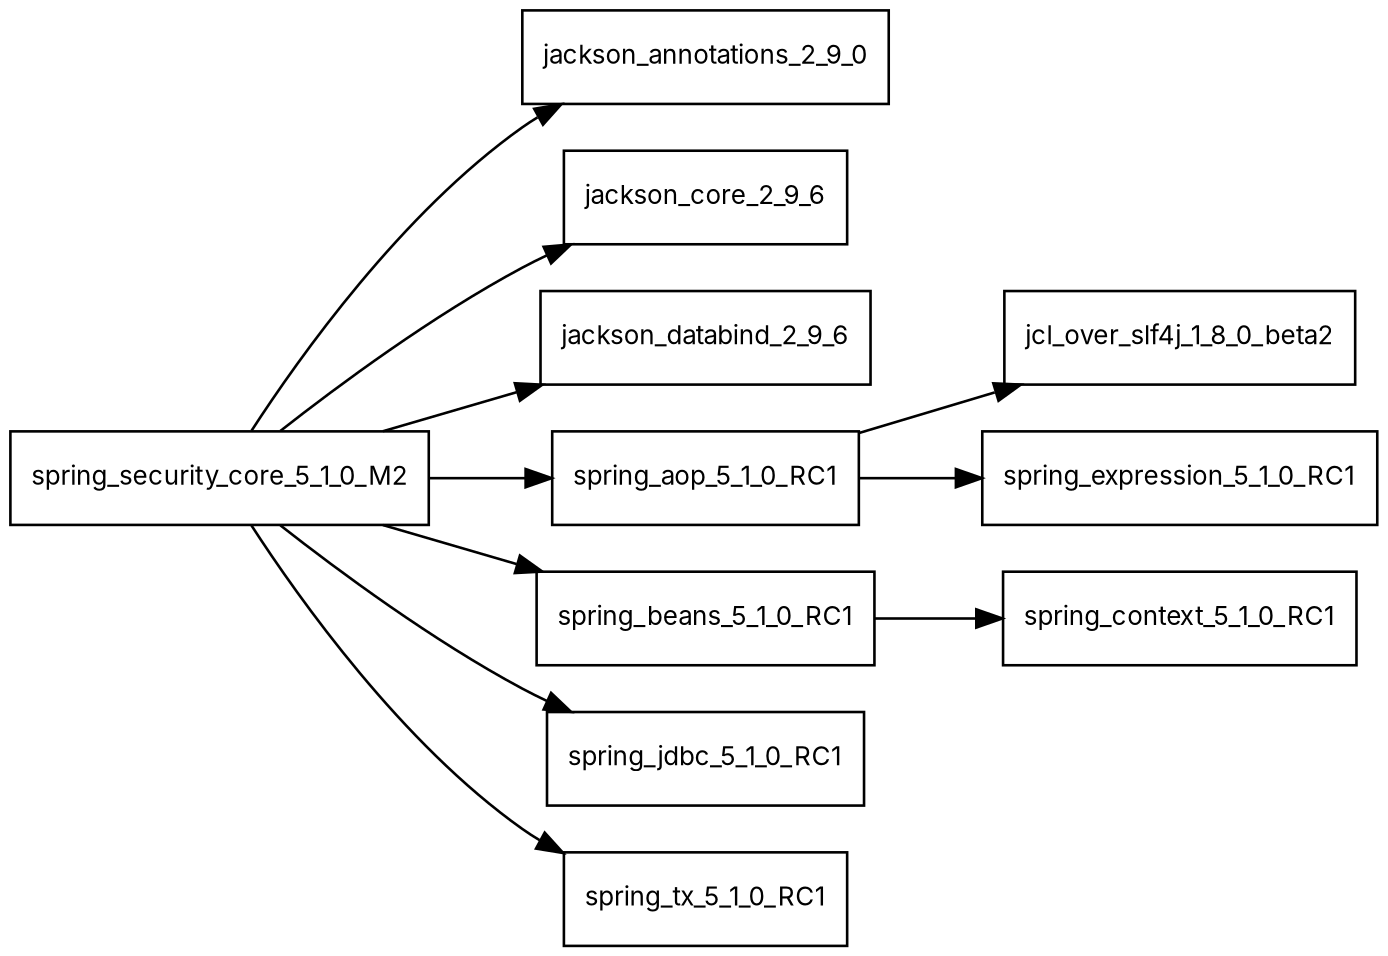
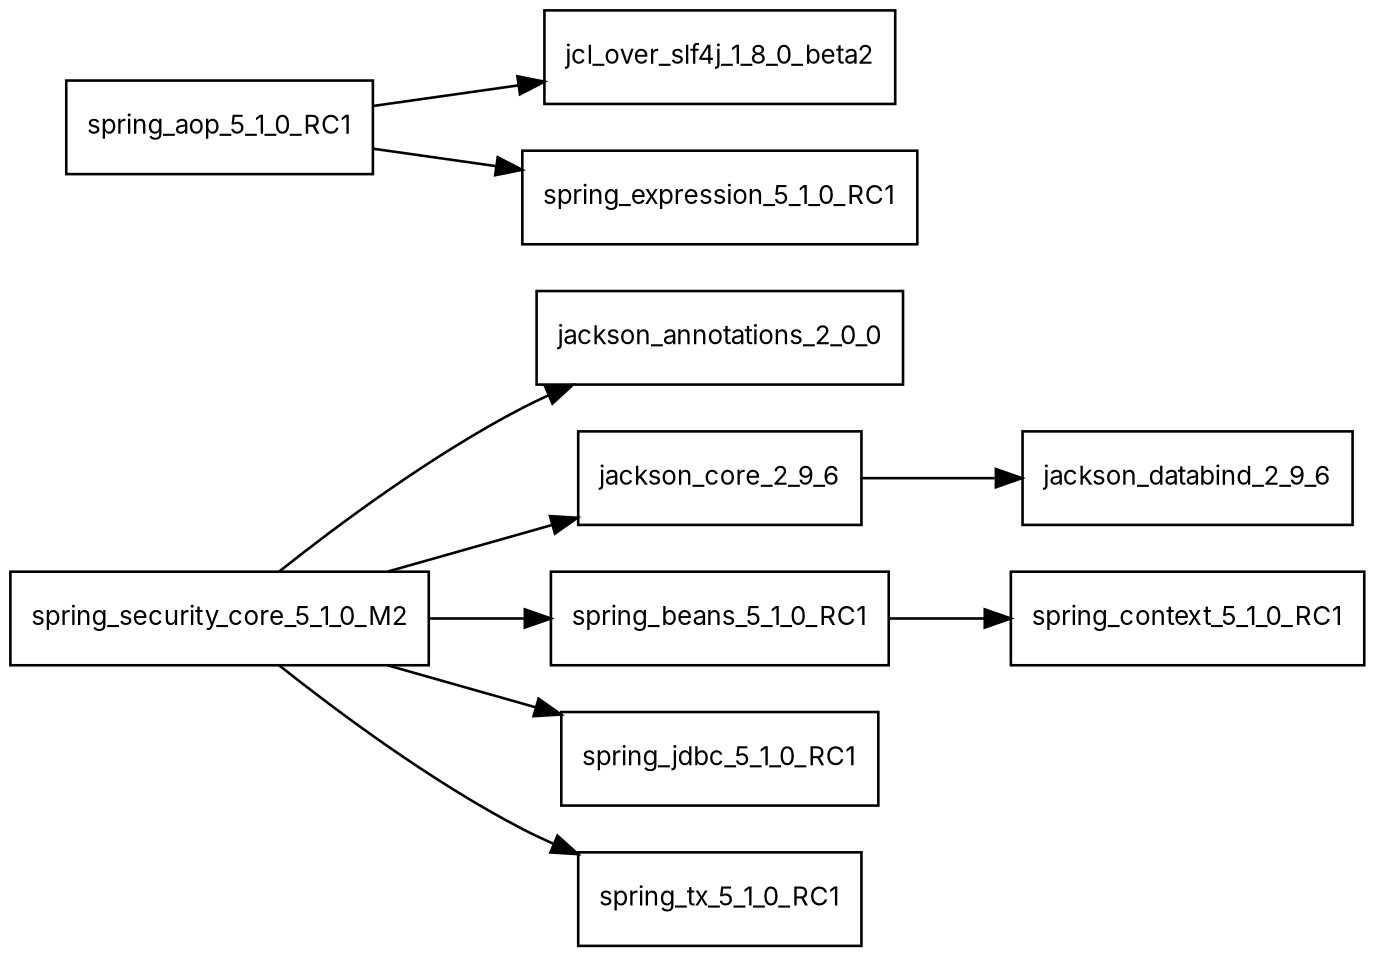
  digraph {
    fontname=Inter
    rankdir=LR
    node [fontname=Inter fontsize=10.0 shape=box]
    edge [fontname=Inter]
    spring_security_core_5_1_0_M2
-   jackson_annotations_2_9_0
+   jackson_annotations_2_9_0 [label=jackson_annotations_2_0_0]
    jackson_core_2_9_6
    jackson_databind_2_9_6
    spring_aop_5_1_0_RC1
    spring_beans_5_1_0_RC1
    spring_jdbc_5_1_0_RC1
    spring_tx_5_1_0_RC1
    jcl_over_slf4j_1_8_0_beta2
    spring_expression_5_1_0_RC1
    spring_context_5_1_0_RC1
    spring_security_core_5_1_0_M2 -> jackson_annotations_2_9_0
    spring_security_core_5_1_0_M2 -> jackson_core_2_9_6
-   spring_security_core_5_1_0_M2 -> jackson_databind_2_9_6
-   spring_security_core_5_1_0_M2 -> spring_aop_5_1_0_RC1
+   jackson_core_2_9_6 -> jackson_databind_2_9_6
    spring_security_core_5_1_0_M2 -> spring_beans_5_1_0_RC1
    spring_security_core_5_1_0_M2 -> spring_jdbc_5_1_0_RC1
    spring_security_core_5_1_0_M2 -> spring_tx_5_1_0_RC1
    spring_aop_5_1_0_RC1 -> jcl_over_slf4j_1_8_0_beta2
    spring_aop_5_1_0_RC1 -> spring_expression_5_1_0_RC1
    spring_beans_5_1_0_RC1 -> spring_context_5_1_0_RC1
  }
